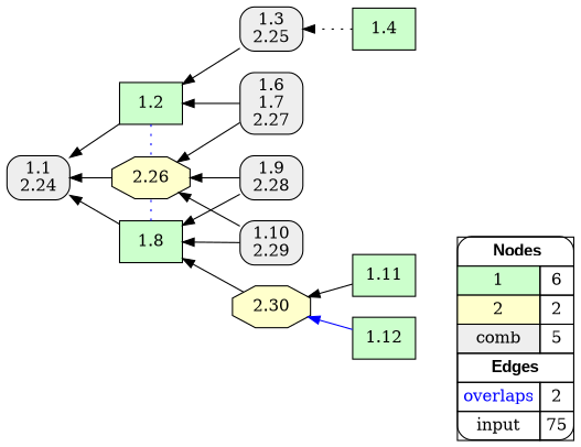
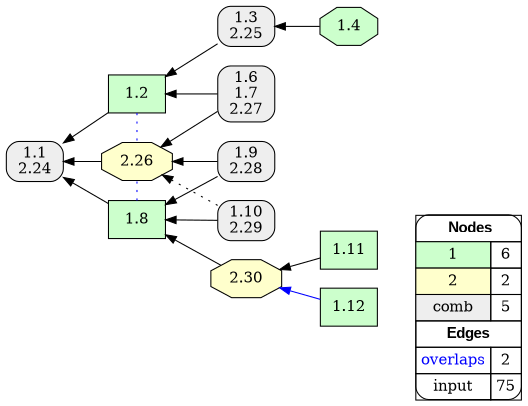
  digraph {
    rankdir=RL
    node [fillcolor="#EEEEEE" shape=box style=filled]
    edge [arrowhead=normal color="#000000" constraint=true penwidth=1 style=solid]
    n1 [fillcolor=white label=<   <TABLE BORDER="0" CELLBORDER="1" CELLSPACING="0" CELLPADDING="4">  <TR> <TD COLSPAN="2"><font face="Arial Black"> Nodes</font></TD> </TR>  <TR>   <TD bgcolor="#CCFFCC">1</TD>   <TD>6</TD>   </TR>  <TR>   <TD bgcolor="#FFFFCC">2</TD>   <TD>2</TD>   </TR>  <TR>   <TD bgcolor="#EEEEEE">comb</TD>   <TD>5</TD>   </TR>  <TR> <TD COLSPAN="2"><font face = "Arial Black"> Edges </font></TD> </TR>  <TR>   <TD><font color ="#0000FF">overlaps</font></TD>   <TD>2</TD>   </TR>  <TR>   <TD><font color ="#000000">input</font></TD>   <TD>75</TD>   </TR>  </TABLE>   > margin=0 style="filled,rounded"]
    "1.3\n2.25" [style="filled,rounded"]
-   1.4 [fillcolor="#CCFFCC"]
+   1.4 [fillcolor="#CCFFCC" shape=octagon]
    1.2 [fillcolor="#CCFFCC"]
    2.26 [fillcolor="#FFFFCC" shape=octagon]
    "1.1\n2.24" [style="filled,rounded"]
    1.8 [fillcolor="#CCFFCC"]
    2.30 [fillcolor="#FFFFCC" shape=octagon]
    1.12 [fillcolor="#CCFFCC"]
    1.11 [fillcolor="#CCFFCC"]
    "1.10\n2.29" [style="filled,rounded"]
    "1.6\n1.7\n2.27" [style="filled,rounded"]
    "1.9\n2.28" [style="filled,rounded"]
    subgraph sub_1 {
      rank=source
      n1
    }
    "1.3\n2.25" -> 1.2
-   1.4 -> "1.3\n2.25" [style=dotted]
+   1.4 -> "1.3\n2.25"
    1.2 -> 2.26 [arrowhead=none color="#0000FF" constraint=false style=dotted]
    1.2 -> "1.1\n2.24"
    2.26 -> "1.1\n2.24"
    1.8 -> 2.26 [arrowhead=none color="#0000FF" constraint=false style=dotted]
    1.8 -> "1.1\n2.24"
    2.30 -> 1.8
    1.12 -> 2.30 [color="#0000FF"]
    1.11 -> 2.30
-   "1.10\n2.29" -> 2.26
+   "1.10\n2.29" -> 2.26 [style=dotted]
    "1.10\n2.29" -> 1.8
    "1.6\n1.7\n2.27" -> 1.2
    "1.6\n1.7\n2.27" -> 2.26
    "1.9\n2.28" -> 2.26
    "1.9\n2.28" -> 1.8
  }
